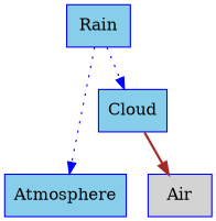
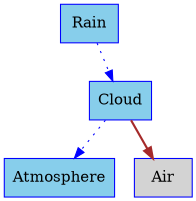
  digraph {
    rankdir=TB
    node [color=blue fillcolor=skyblue shape=box style=filled]
    edge [color=blue style=dotted]
    Rain
    Cloud
    Atmosphere
    Air [fillcolor=lightgrey]
    Rain -> Cloud
-   Rain -> Atmosphere
+   Cloud -> Atmosphere
    Cloud -> Air [color=brown style=bold]
  }
